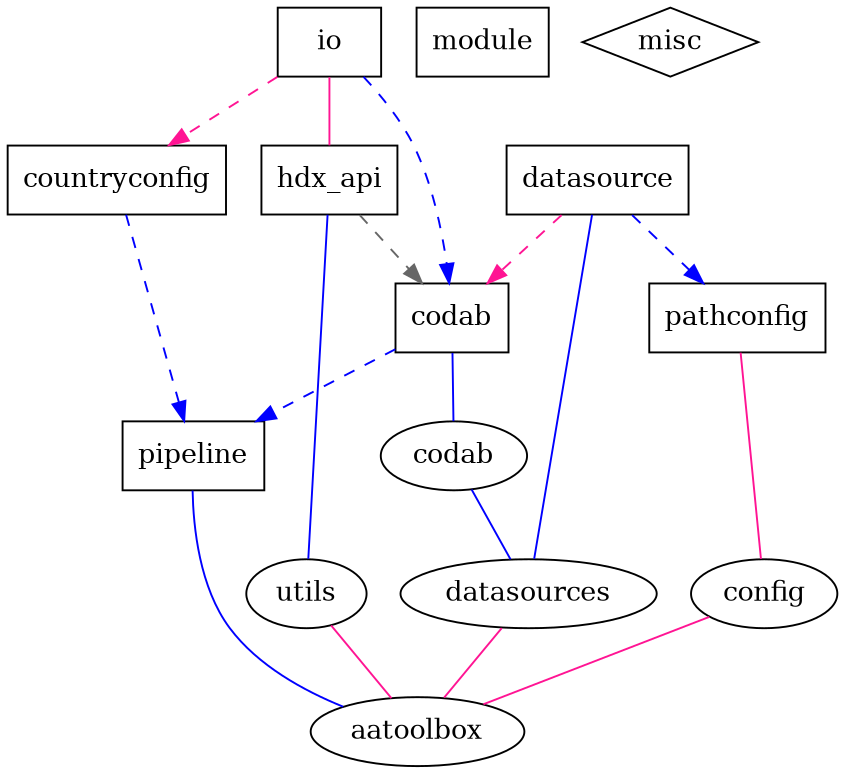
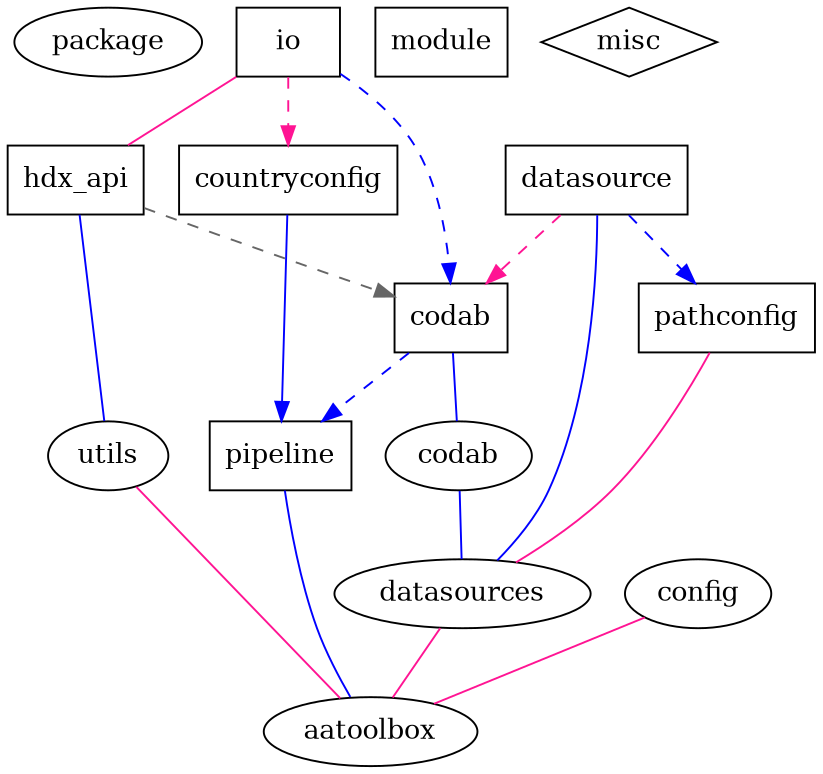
  digraph {
    node [shape=box]
    edge [arrowhead=none color=blue]
+   package [shape=oval]
    aatoolbox [shape=oval]
    datasources [shape=oval]
    utils [shape=oval]
    config [shape=oval]
    codab [shape=oval]
    module
    pipeline
    countryconfig
    pathconfig
    datasource
    n12 [label=codab]
    io
    hdx_api
    misc [shape=diamond]
    datasources -> aatoolbox [color=deeppink]
    utils -> aatoolbox [color=deeppink]
    config -> aatoolbox [color=deeppink]
    codab -> datasources
    pipeline -> aatoolbox
-   countryconfig -> pipeline [arrowhead=normal style=dashed]
-   pathconfig -> config [color=deeppink]
+   countryconfig -> pipeline [arrowhead=normal style=solid]
+   pathconfig -> datasources [color=deeppink]
    datasource -> datasources
    datasource -> pathconfig [arrowhead=normal style=dashed]
    datasource -> n12 [arrowhead=normal color=deeppink style=dashed]
    n12 -> codab
    n12 -> pipeline [arrowhead=normal style=dashed]
    io -> countryconfig [arrowhead=normal color=deeppink style=dashed]
    io -> n12 [arrowhead=normal style=dashed]
    io -> hdx_api [color=deeppink]
    hdx_api -> utils
    hdx_api -> n12 [arrowhead=normal color=gray40 style=dashed]
  }
